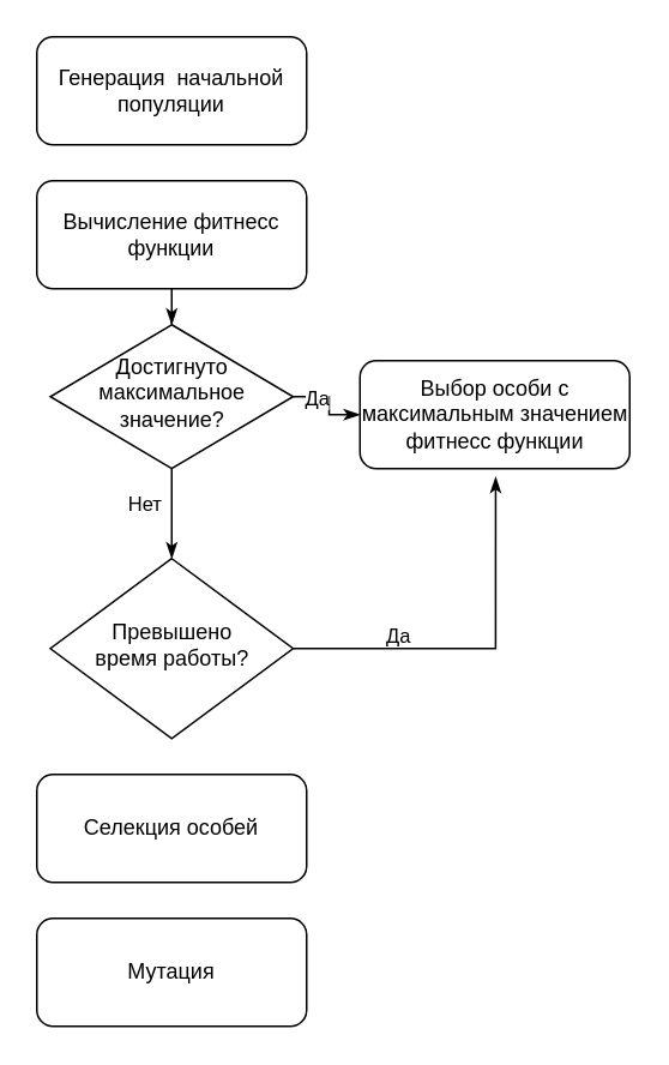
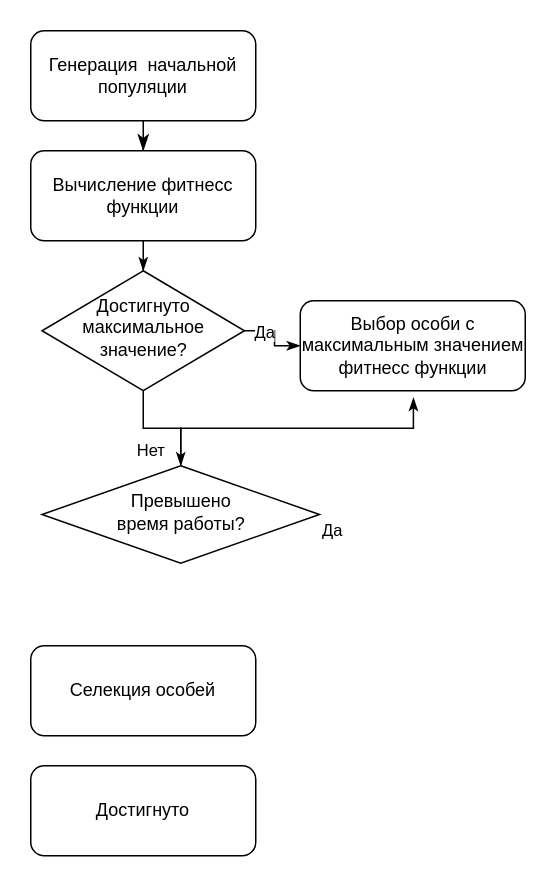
  <mxCell id="0" />
  <mxCell id="1" parent="0" />
+ <mxCell id="2" value="" style="rounded=0;html=1;jettySize=auto;orthogonalLoop=1;fontSize=11;endArrow=classicThin;endFill=1;endSize=8;strokeWidth=1;shadow=0;labelBackgroundColor=none;edgeStyle=orthogonalEdgeStyle;entryX=0.5;entryY=0;entryDx=0;entryDy=0;" parent="1" source="3" target="9" edge="1"><mxGeometry relative="1" as="geometry" /></mxCell>
  <mxCell id="3" value="Генерация &amp;nbsp;начальной популяции" style="rounded=1;whiteSpace=wrap;html=1;fontSize=12;glass=0;strokeWidth=1;shadow=0;" parent="1" vertex="1"><mxGeometry x="20" y="20" width="150" height="60" as="geometry" /></mxCell>
  <mxCell id="4" style="edgeStyle=orthogonalEdgeStyle;rounded=0;orthogonalLoop=1;jettySize=auto;html=1;endArrow=classicThin;endFill=1;entryX=0;entryY=0.5;entryDx=0;entryDy=0;" edge="1" parent="1" source="7" target="14"><mxGeometry relative="1" as="geometry"><mxPoint x="250" y="240" as="targetPoint" /></mxGeometry></mxCell>
  <mxCell id="5" value="Да" style="edgeLabel;html=1;align=center;verticalAlign=middle;resizable=0;points=[];" vertex="1" connectable="0" parent="4"><mxGeometry x="0.229" y="1" relative="1" as="geometry"><mxPoint x="-8" y="-9" as="offset" /></mxGeometry></mxCell>
  <mxCell id="6" value="Нет" style="edgeStyle=orthogonalEdgeStyle;rounded=0;orthogonalLoop=1;jettySize=auto;html=1;entryX=0.5;entryY=0;entryDx=0;entryDy=0;endArrow=classicThin;endFill=1;" edge="1" parent="1" source="7" target="13"><mxGeometry x="-0.198" y="-15" relative="1" as="geometry"><mxPoint as="offset" /></mxGeometry></mxCell>
  <mxCell id="7" value="Достигнуто максимальное значение?" style="rhombus;whiteSpace=wrap;html=1;shadow=0;fontFamily=Helvetica;fontSize=12;align=center;strokeWidth=1;spacing=6;spacingTop=-4;" parent="1" vertex="1"><mxGeometry x="27.5" y="180" width="135" height="80" as="geometry" /></mxCell>
  <mxCell id="8" style="edgeStyle=orthogonalEdgeStyle;rounded=0;orthogonalLoop=1;jettySize=auto;html=1;entryX=0.5;entryY=0;entryDx=0;entryDy=0;endArrow=classicThin;endFill=1;" edge="1" parent="1" source="9" target="7"><mxGeometry relative="1" as="geometry" /></mxCell>
  <mxCell id="9" value="Вычисление фитнесс функции" style="rounded=1;whiteSpace=wrap;html=1;fontSize=12;glass=0;strokeWidth=1;shadow=0;" vertex="1" parent="1"><mxGeometry x="20" y="100" width="150" height="60" as="geometry" /></mxCell>
  <mxCell id="10" value="Селекция особей" style="rounded=1;whiteSpace=wrap;html=1;fontSize=12;glass=0;strokeWidth=1;shadow=0;" vertex="1" parent="1"><mxGeometry x="20" y="430" width="150" height="60" as="geometry" /></mxCell>
- <mxCell id="11" value="Мутация" style="rounded=1;whiteSpace=wrap;html=1;fontSize=12;glass=0;strokeWidth=1;shadow=0;" vertex="1" parent="1"><mxGeometry x="20" y="510" width="150" height="60" as="geometry" /></mxCell>
+ <mxCell id="11" value="Достигнуто" style="rounded=1;whiteSpace=wrap;html=1;fontSize=12;glass=0;strokeWidth=1;shadow=0;" vertex="1" parent="1"><mxGeometry x="20" y="510" width="150" height="60" as="geometry" /></mxCell>
  <mxCell id="12" style="edgeStyle=orthogonalEdgeStyle;rounded=0;orthogonalLoop=1;jettySize=auto;html=1;endArrow=classicThin;endFill=1;entryX=0.503;entryY=1.076;entryDx=0;entryDy=0;entryPerimeter=0;" edge="1" parent="1" source="13" target="14"><mxGeometry relative="1" as="geometry"><mxPoint x="250" y="370" as="targetPoint" /></mxGeometry></mxCell>
- <mxCell id="13" value="Превышено &lt;br&gt;время работы?" style="rhombus;whiteSpace=wrap;html=1;shadow=0;fontFamily=Helvetica;fontSize=12;align=center;strokeWidth=1;spacing=6;spacingTop=-4;" vertex="1" parent="1"><mxGeometry x="27.5" y="310" width="135" height="100" as="geometry" /></mxCell>
+ <mxCell id="13" value="Превышено &lt;br&gt;время работы?" style="rhombus;whiteSpace=wrap;html=1;shadow=0;fontFamily=Helvetica;fontSize=12;align=center;strokeWidth=1;spacing=6;spacingTop=-4;" vertex="1" parent="1"><mxGeometry x="27.5" y="310" width="185" height="65" as="geometry" /></mxCell>
  <mxCell id="14" value="Выбор особи с максимальным значением фитнесс функции" style="rounded=1;whiteSpace=wrap;html=1;fontSize=12;glass=0;strokeWidth=1;shadow=0;" vertex="1" parent="1"><mxGeometry x="199.67" y="200" width="150" height="60" as="geometry" /></mxCell>
  <mxCell id="15" value="Да" style="edgeLabel;html=1;align=center;verticalAlign=middle;resizable=0;points=[];" vertex="1" connectable="0" parent="1"><mxGeometry x="185.141" y="230.029" as="geometry"><mxPoint x="35" y="122" as="offset" /></mxGeometry></mxCell>
